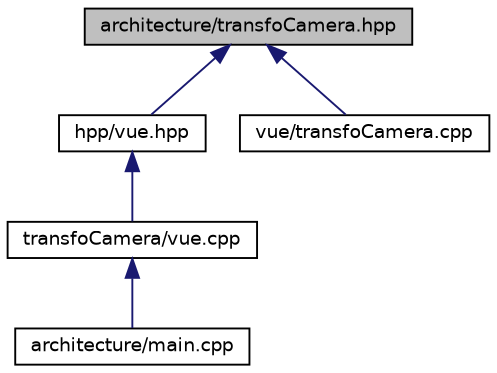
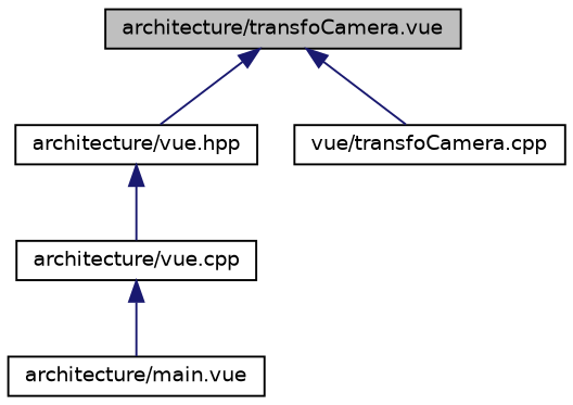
  digraph {
    node [color=black fillcolor=white fontname=Helvetica fontsize=10 shape=record style=filled]
    edge [color=midnightblue dir=back fontname=Helvetica fontsize=10 labelfontname=Helvetica labelfontsize=10 style=solid]
-   n1 [fillcolor=grey75 fontcolor=black height=0.2 label="architecture/transfoCamera.hpp" width=0.4]
-   n2 [height=0.2 label="hpp/vue.hpp" width=0.4]
+   n1 [fillcolor=grey75 fontcolor=black height=0.2 label="architecture/transfoCamera.vue" width=0.4]
+   n2 [height=0.2 label="architecture/vue.hpp" width=0.4]
    n3 [height=0.2 label="vue/transfoCamera.cpp" width=0.4]
-   n4 [height=0.2 label="transfoCamera/vue.cpp" width=0.4]
-   n5 [height=0.2 label="architecture/main.cpp" width=0.4]
+   n4 [height=0.2 label="architecture/vue.cpp" width=0.4]
+   n5 [height=0.2 label="architecture/main.vue" width=0.4]
    n1 -> n2
    n1 -> n3
    n2 -> n4
    n4 -> n5
  }
